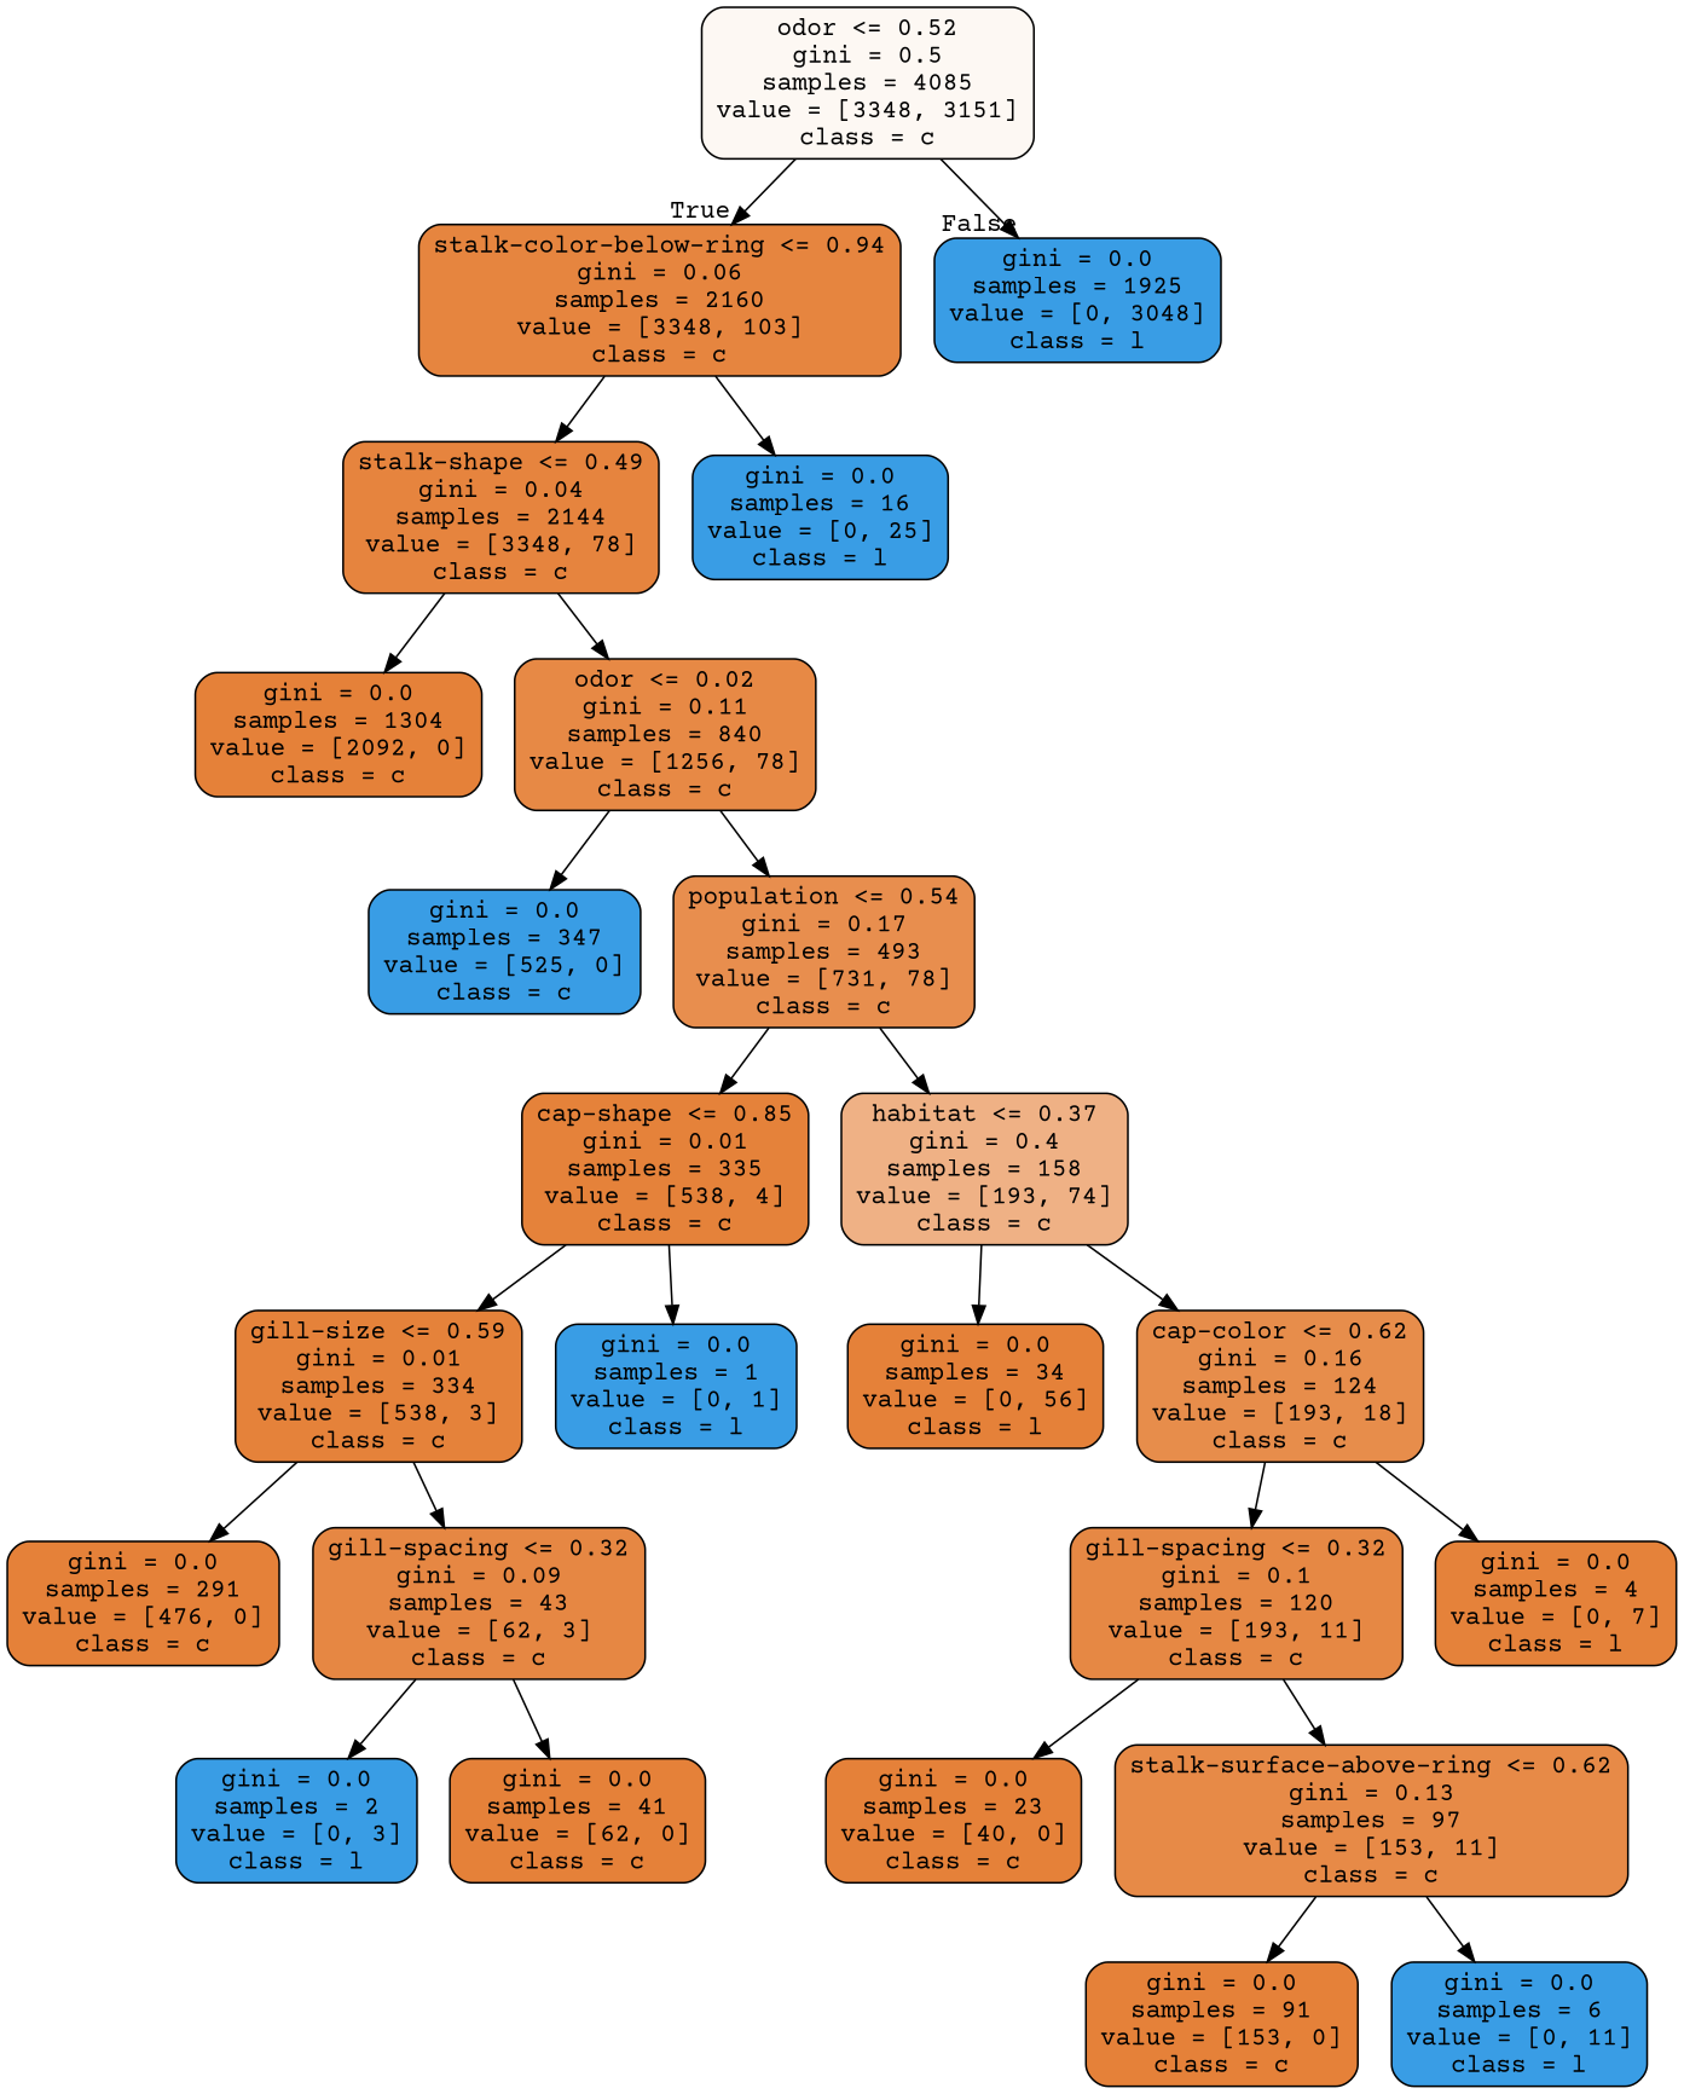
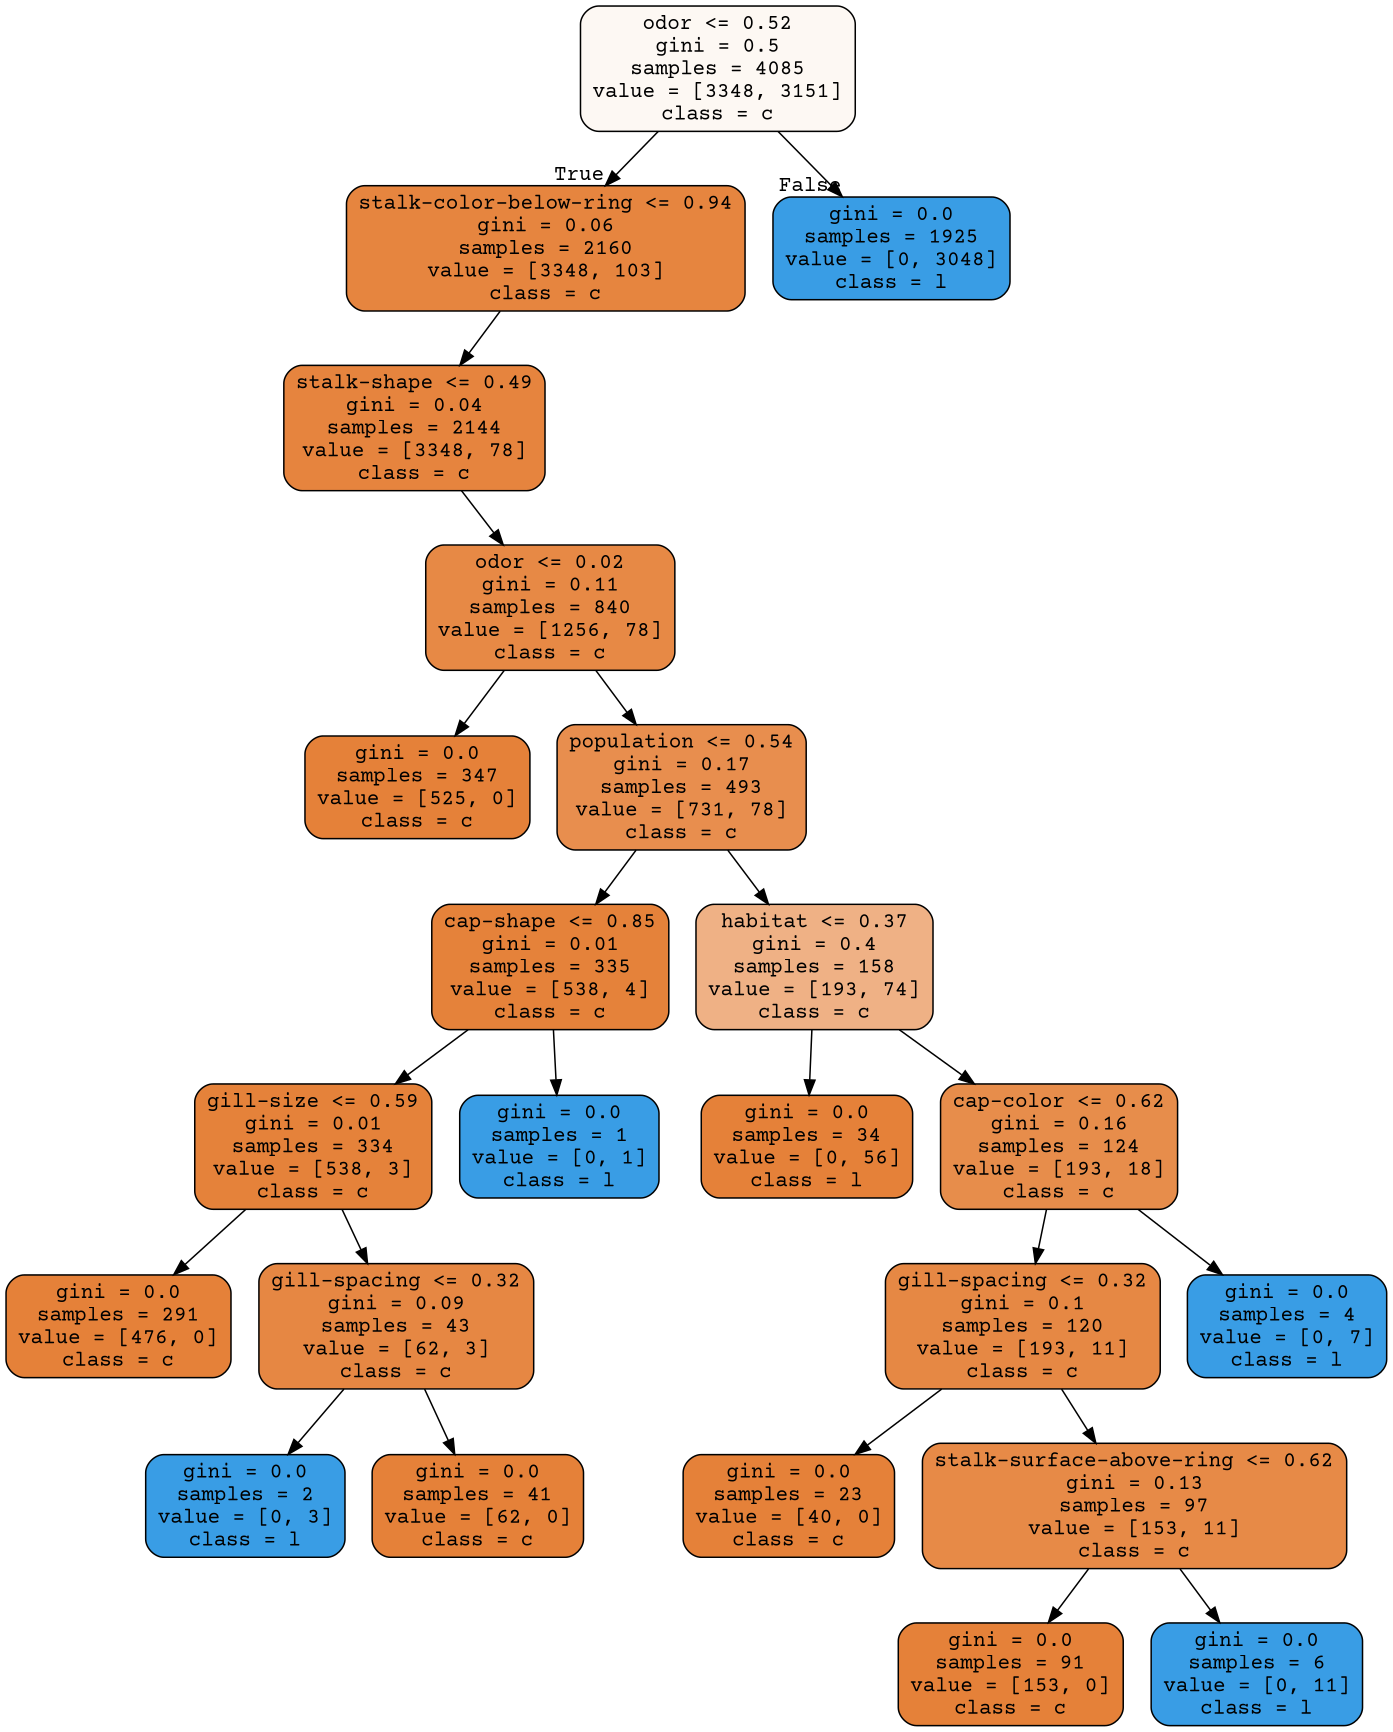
  digraph {
    fontname="Courier Prime"
    node [color=black fillcolor="#e58139" fontname="Courier Prime" shape=box style="filled, rounded"]
    edge [fontname="Courier Prime"]
    n1 [fillcolor="#fdf8f3" label="odor <= 0.52\ngini = 0.5\nsamples = 4085\nvalue = [3348, 3151]\nclass = c"]
    n2 [fillcolor="#e6853f" label="stalk-color-below-ring <= 0.94\ngini = 0.06\nsamples = 2160\nvalue = [3348, 103]\nclass = c"]
    n3 [fillcolor="#399de5" label="gini = 0.0\nsamples = 1925\nvalue = [0, 3048]\nclass = l"]
    n4 [fillcolor="#e6843e" label="stalk-shape <= 0.49\ngini = 0.04\nsamples = 2144\nvalue = [3348, 78]\nclass = c"]
-   n5 [fillcolor="#399de5" label="gini = 0.0\nsamples = 16\nvalue = [0, 25]\nclass = l"]
-   n6 [label="gini = 0.0\nsamples = 1304\nvalue = [2092, 0]\nclass = c"]
    n7 [fillcolor="#e78945" label="odor <= 0.02\ngini = 0.11\nsamples = 840\nvalue = [1256, 78]\nclass = c"]
-   n8 [fillcolor="#399de5" label="gini = 0.0\nsamples = 347\nvalue = [525, 0]\nclass = c"]
+   n8 [label="gini = 0.0\nsamples = 347\nvalue = [525, 0]\nclass = c"]
    n9 [fillcolor="#e88e4e" label="population <= 0.54\ngini = 0.17\nsamples = 493\nvalue = [731, 78]\nclass = c"]
    n10 [fillcolor="#e5823a" label="cap-shape <= 0.85\ngini = 0.01\nsamples = 335\nvalue = [538, 4]\nclass = c"]
    n11 [fillcolor="#efb185" label="habitat <= 0.37\ngini = 0.4\nsamples = 158\nvalue = [193, 74]\nclass = c"]
    n12 [fillcolor="#e5823a" label="gill-size <= 0.59\ngini = 0.01\nsamples = 334\nvalue = [538, 3]\nclass = c"]
    n13 [fillcolor="#399de5" label="gini = 0.0\nsamples = 1\nvalue = [0, 1]\nclass = l"]
    n14 [label="gini = 0.0\nsamples = 34\nvalue = [0, 56]\nclass = l"]
    n15 [fillcolor="#e78d4b" label="cap-color <= 0.62\ngini = 0.16\nsamples = 124\nvalue = [193, 18]\nclass = c"]
    n16 [label="gini = 0.0\nsamples = 291\nvalue = [476, 0]\nclass = c"]
    n17 [fillcolor="#e68743" label="gill-spacing <= 0.32\ngini = 0.09\nsamples = 43\nvalue = [62, 3]\nclass = c"]
    n18 [fillcolor="#399de5" label="gini = 0.0\nsamples = 2\nvalue = [0, 3]\nclass = l"]
    n19 [label="gini = 0.0\nsamples = 41\nvalue = [62, 0]\nclass = c"]
    n20 [fillcolor="#e68844" label="gill-spacing <= 0.32\ngini = 0.1\nsamples = 120\nvalue = [193, 11]\nclass = c"]
-   n21 [fillcolor="#e5823a" label="gini = 0.0\nsamples = 4\nvalue = [0, 7]\nclass = l"]
+   n21 [fillcolor="#399de5" label="gini = 0.0\nsamples = 4\nvalue = [0, 7]\nclass = l"]
    n22 [label="gini = 0.0\nsamples = 23\nvalue = [40, 0]\nclass = c"]
    n23 [fillcolor="#e78a47" label="stalk-surface-above-ring <= 0.62\ngini = 0.13\nsamples = 97\nvalue = [153, 11]\nclass = c"]
    n24 [label="gini = 0.0\nsamples = 91\nvalue = [153, 0]\nclass = c"]
    n25 [fillcolor="#399de5" label="gini = 0.0\nsamples = 6\nvalue = [0, 11]\nclass = l"]
    n1 -> n2 [headlabel=True labelangle=45 labeldistance=2.5]
    n1 -> n3 [headlabel=False labelangle=-45 labeldistance=2.5]
    n2 -> n4
-   n2 -> n5
-   n4 -> n6
    n4 -> n7
    n7 -> n8
    n7 -> n9
    n9 -> n10
    n9 -> n11
    n10 -> n12
    n10 -> n13
    n11 -> n14
    n11 -> n15
    n12 -> n16
    n12 -> n17
    n15 -> n20
    n15 -> n21
    n17 -> n18
    n17 -> n19
    n20 -> n22
    n20 -> n23
    n23 -> n24
    n23 -> n25
  }
